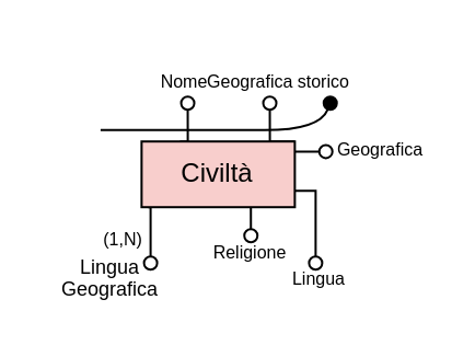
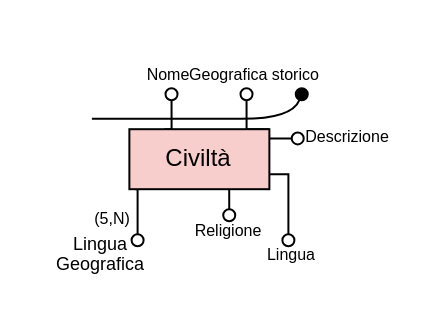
  <mxCell id="0" />
  <mxCell id="1" parent="0" />
  <mxCell id="2" style="edgeStyle=orthogonalEdgeStyle;rounded=0;orthogonalLoop=1;jettySize=auto;html=1;exitX=0.25;exitY=0;exitDx=0;exitDy=0;entryX=0.5;entryY=1;entryDx=0;entryDy=0;endArrow=oval;endFill=0;" edge="1" parent="1" source="16"><mxGeometry relative="1" as="geometry"><mxPoint x="85.26" y="46.6" as="targetPoint" /></mxGeometry></mxCell>
  <mxCell id="3" style="edgeStyle=orthogonalEdgeStyle;rounded=0;orthogonalLoop=1;jettySize=auto;html=1;exitX=1;exitY=0;exitDx=0;exitDy=0;entryX=0.25;entryY=1;entryDx=0;entryDy=0;endArrow=oval;endFill=0;" edge="1" parent="1" source="16"><mxGeometry relative="1" as="geometry"><mxPoint x="122.76" y="46.6" as="targetPoint" /></mxGeometry></mxCell>
  <mxCell id="4" value="&lt;font style=&quot;font-size: 8px;&quot;&gt;Geografica storico&lt;/font&gt;" style="text;html=1;align=center;verticalAlign=middle;whiteSpace=wrap;rounded=0;" vertex="1" parent="1"><mxGeometry x="91.69" y="20.71" width="70" height="30" as="geometry" /></mxCell>
  <mxCell id="5" value="&lt;font style=&quot;font-size: 8px;&quot;&gt;Nome&lt;/font&gt;" style="text;html=1;align=center;verticalAlign=middle;whiteSpace=wrap;rounded=0;" vertex="1" parent="1"><mxGeometry x="54.19" y="20.71" width="60" height="30" as="geometry" /></mxCell>
  <mxCell id="6" value="" style="curved=1;endArrow=oval;html=1;rounded=0;entryX=0.642;entryY=0.924;entryDx=0;entryDy=0;entryPerimeter=0;endFill=1;" edge="1" parent="1"><mxGeometry width="50" height="50" relative="1" as="geometry"><mxPoint x="45.44" y="58.89" as="sourcePoint" /><mxPoint x="150.38" y="46.61" as="targetPoint" /><Array as="points"><mxPoint x="95.44" y="58.89" /><mxPoint x="145.44" y="58.89" /></Array></mxGeometry></mxCell>
- <mxCell id="7" value="&lt;font style=&quot;font-size: 8px;&quot;&gt;(1,N)&lt;/font&gt;" style="text;html=1;align=center;verticalAlign=middle;whiteSpace=wrap;rounded=1;strokeColor=none;glass=0;" vertex="1" parent="1"><mxGeometry x="30.63" y="100.2" width="50" height="15" as="geometry" /></mxCell>
+ <mxCell id="7" value="&lt;font style=&quot;font-size: 8px;&quot;&gt;(5,N)&lt;/font&gt;" style="text;html=1;align=center;verticalAlign=middle;whiteSpace=wrap;rounded=1;strokeColor=none;glass=0;" vertex="1" parent="1"><mxGeometry x="30.63" y="100.2" width="50" height="15" as="geometry" /></mxCell>
  <mxCell id="8" value="&lt;p style=&quot;line-height: 70%;&quot;&gt;&lt;font style=&quot;font-size: 9px;&quot;&gt;Lingua Geografica&lt;/font&gt;&lt;/p&gt;" style="text;html=1;align=center;verticalAlign=middle;whiteSpace=wrap;rounded=0;" vertex="1" parent="1"><mxGeometry x="20.26" y="111" width="60" height="30" as="geometry" /></mxCell>
  <mxCell id="9" style="edgeStyle=orthogonalEdgeStyle;rounded=0;orthogonalLoop=1;jettySize=auto;html=1;exitX=0.25;exitY=1;exitDx=0;exitDy=0;endArrow=oval;endFill=0;" edge="1" parent="1"><mxGeometry relative="1" as="geometry"><mxPoint x="67.21" y="94.1" as="sourcePoint" /><mxPoint x="68.3" y="119.6" as="targetPoint" /></mxGeometry></mxCell>
- <mxCell id="10" value="&lt;font style=&quot;font-size: 8px;&quot;&gt;Geografica&lt;/font&gt;" style="text;html=1;align=center;verticalAlign=middle;whiteSpace=wrap;rounded=0;" vertex="1" parent="1"><mxGeometry x="153" y="61" width="41.24" height="12" as="geometry" /></mxCell>
+ <mxCell id="10" value="&lt;font style=&quot;font-size: 8px;&quot;&gt;Descrizione&lt;/font&gt;" style="text;html=1;align=center;verticalAlign=middle;whiteSpace=wrap;rounded=0;" vertex="1" parent="1"><mxGeometry x="153" y="61" width="41.24" height="12" as="geometry" /></mxCell>
  <mxCell id="11" style="edgeStyle=orthogonalEdgeStyle;rounded=0;orthogonalLoop=1;jettySize=auto;html=1;exitX=0.25;exitY=1;exitDx=0;exitDy=0;endArrow=oval;endFill=0;" edge="1" parent="1"><mxGeometry relative="1" as="geometry"><mxPoint x="113.03" y="81.62" as="sourcePoint" /><mxPoint x="114.12" y="107.12" as="targetPoint" /></mxGeometry></mxCell>
  <mxCell id="12" style="edgeStyle=orthogonalEdgeStyle;rounded=0;orthogonalLoop=1;jettySize=auto;html=1;exitX=1;exitY=0.75;exitDx=0;exitDy=0;endArrow=oval;endFill=0;" edge="1" parent="1" source="16"><mxGeometry relative="1" as="geometry"><mxPoint x="142.61" y="94.12" as="sourcePoint" /><mxPoint x="143.7" y="119.62" as="targetPoint" /></mxGeometry></mxCell>
  <mxCell id="13" value="&lt;font style=&quot;font-size: 8px;&quot;&gt;Lingua&lt;/font&gt;" style="text;html=1;align=center;verticalAlign=middle;whiteSpace=wrap;rounded=0;" vertex="1" parent="1"><mxGeometry x="139.33" y="121.12" width="13.49" height="9.75" as="geometry" /></mxCell>
  <mxCell id="14" value="&lt;font style=&quot;font-size: 8px;&quot;&gt;Religione&lt;/font&gt;" style="text;html=1;align=center;verticalAlign=middle;whiteSpace=wrap;rounded=0;" vertex="1" parent="1"><mxGeometry x="108.16" y="107.12" width="12" height="14" as="geometry" /></mxCell>
  <mxCell id="15" style="edgeStyle=orthogonalEdgeStyle;rounded=0;orthogonalLoop=1;jettySize=auto;html=1;exitX=1;exitY=0.5;exitDx=0;exitDy=0;endArrow=oval;endFill=0;" edge="1" parent="1"><mxGeometry relative="1" as="geometry"><mxPoint x="125.24" y="68.71" as="sourcePoint" /><mxPoint x="148.36" y="68.71" as="targetPoint" /></mxGeometry></mxCell>
  <mxCell id="16" value="Civiltà" style="whiteSpace=wrap;html=1;align=center;fillColor=#f8cecc;" vertex="1" parent="1"><mxGeometry x="64.19" y="64.1" width="70" height="30" as="geometry" /></mxCell>
